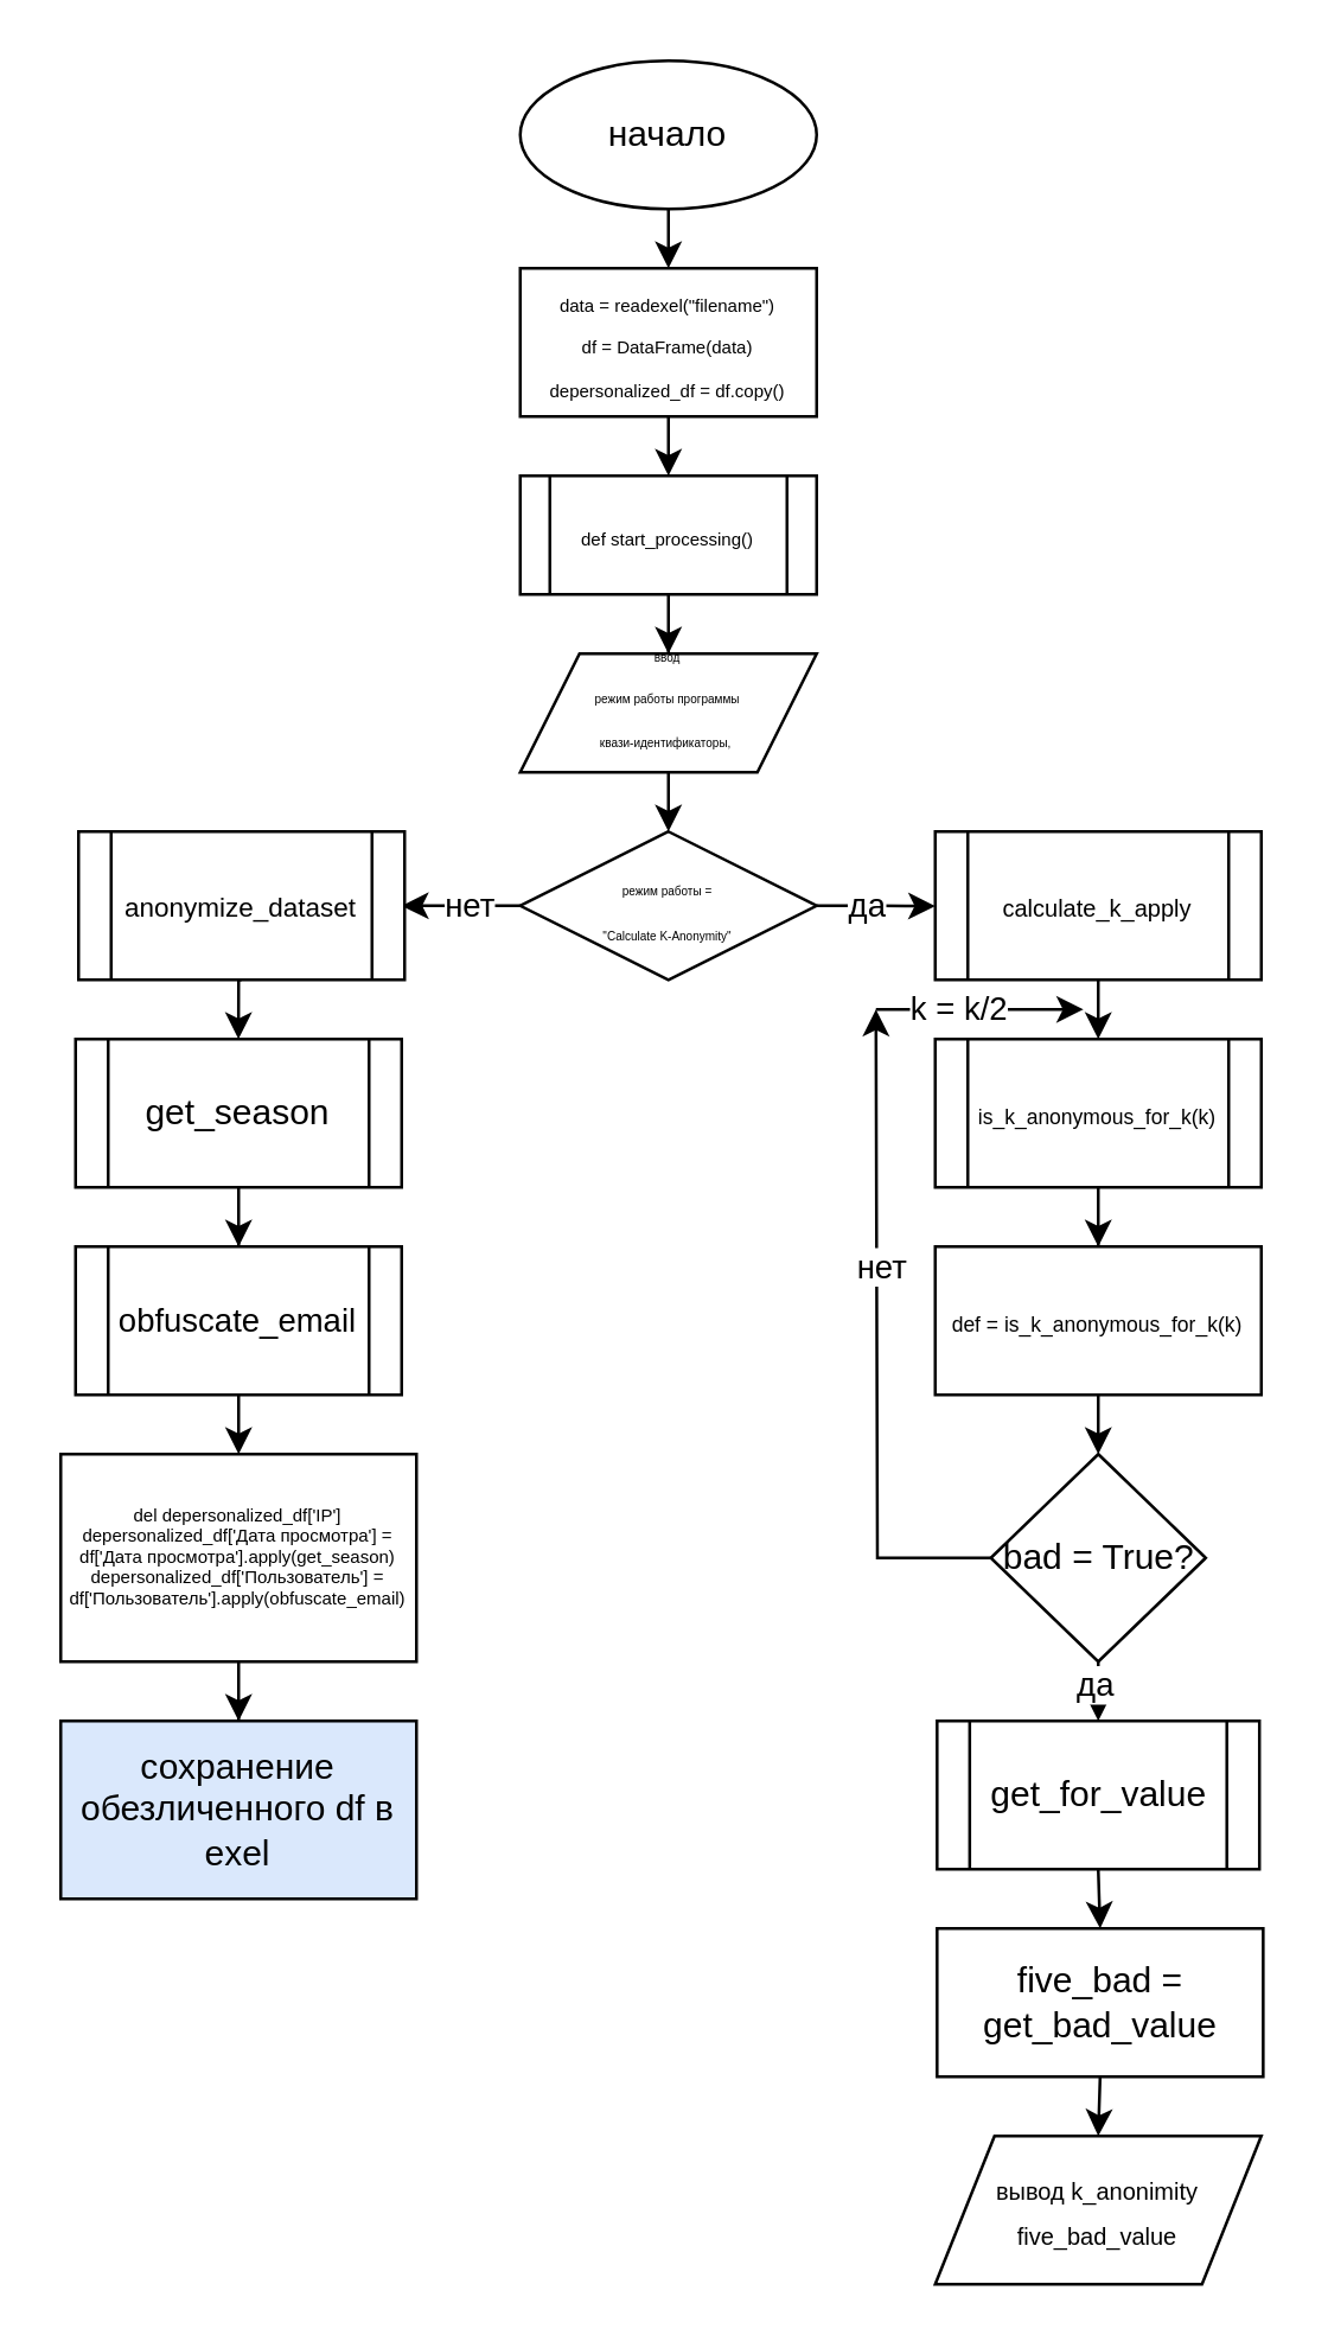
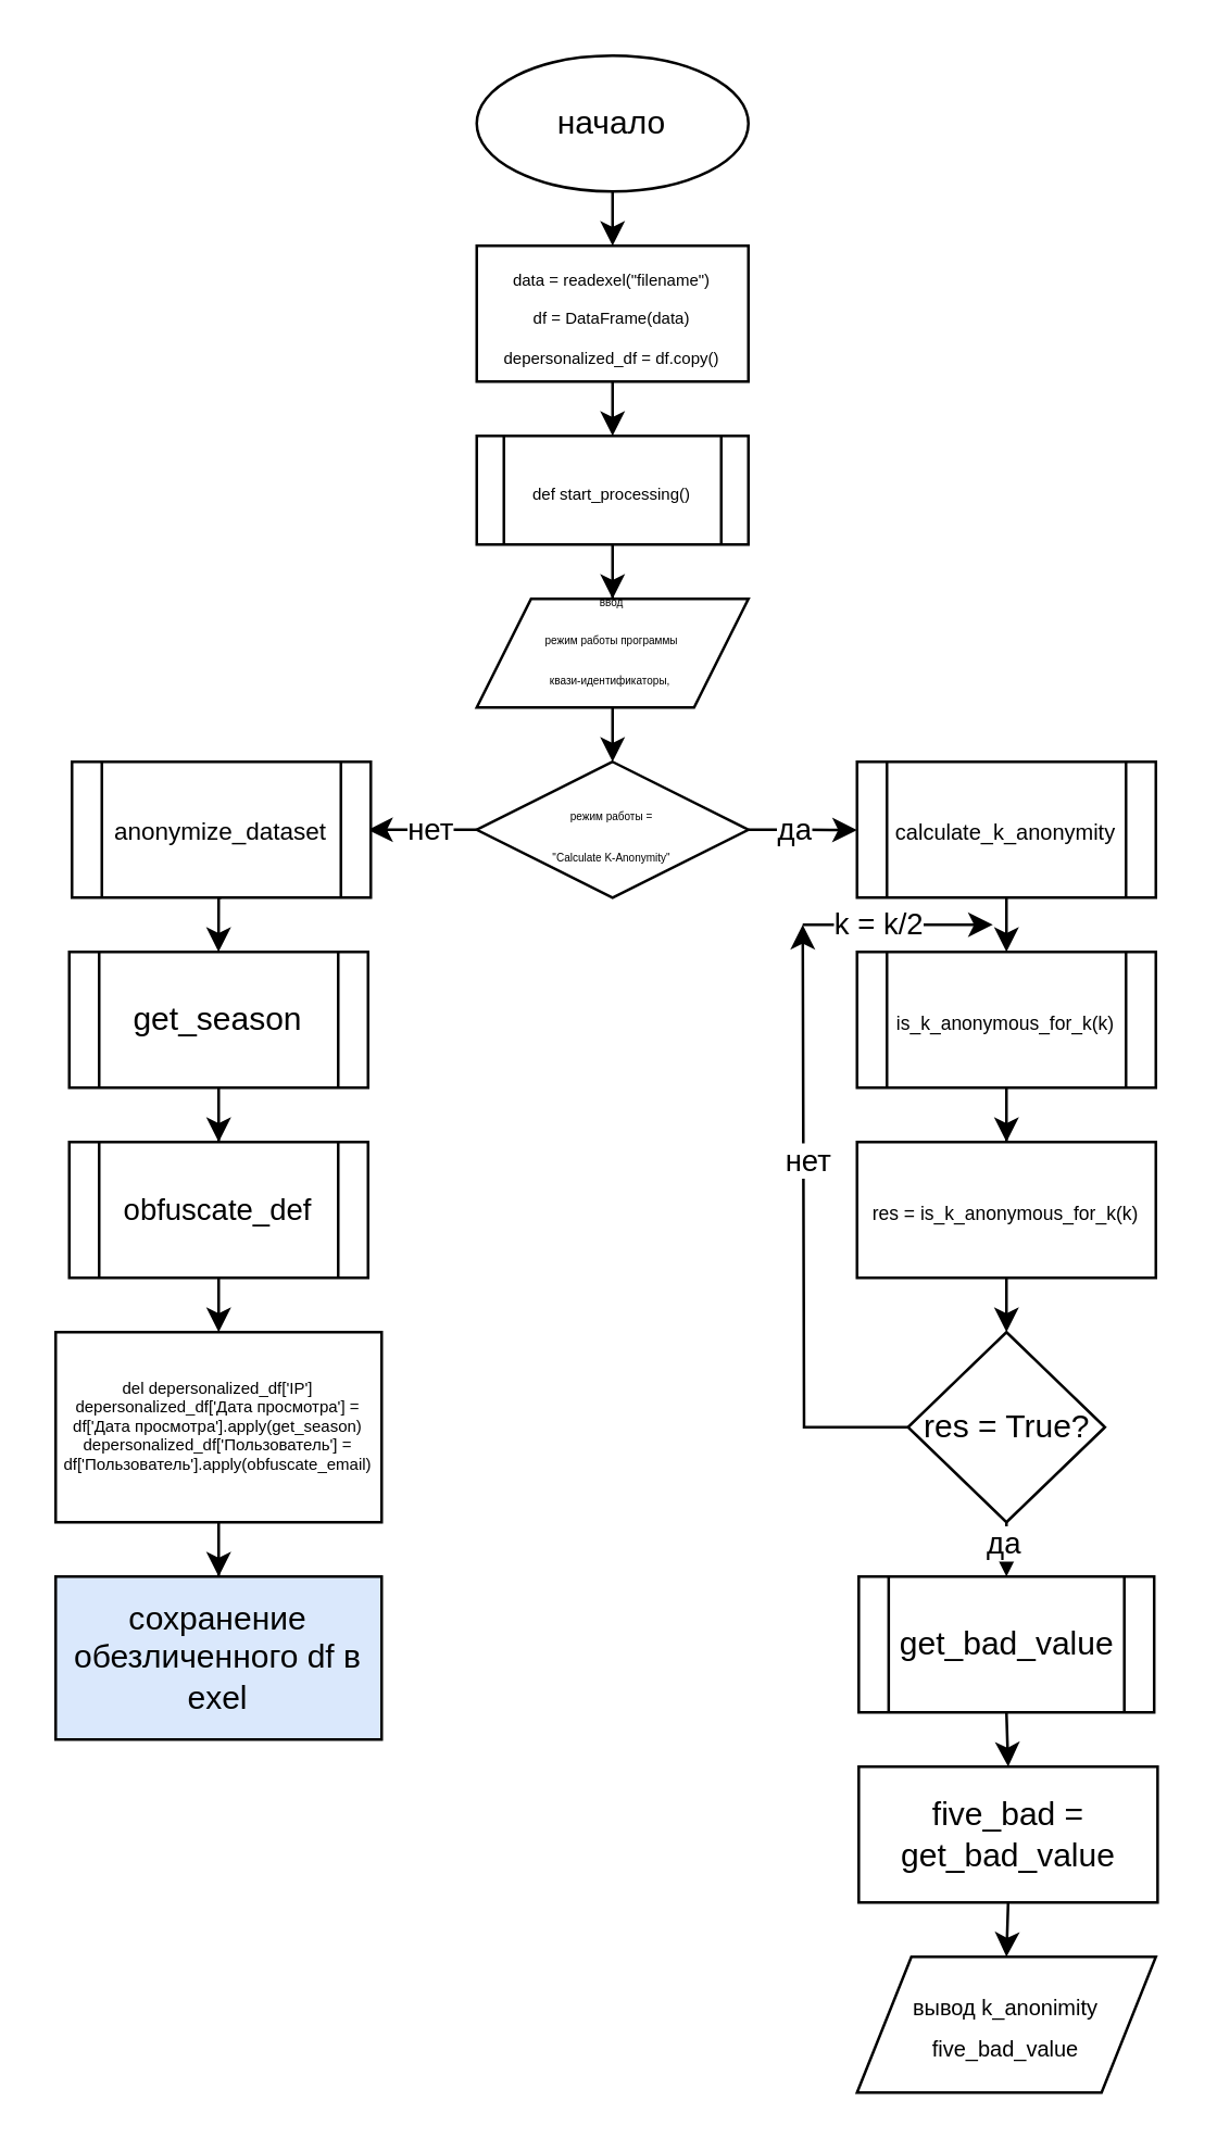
  <mxCell id="0" />
  <mxCell id="1" parent="0" />
  <mxCell id="2" value="" style="edgeStyle=orthogonalEdgeStyle;rounded=0;orthogonalLoop=1;jettySize=auto;html=1;" parent="1" source="3" edge="1"><mxGeometry relative="1" as="geometry"><mxPoint x="225" y="90" as="targetPoint" /></mxGeometry></mxCell>
  <mxCell id="3" value="начало" style="ellipse;whiteSpace=wrap;html=1;" parent="1" vertex="1"><mxGeometry x="175" y="20" width="100" height="50" as="geometry" /></mxCell>
  <mxCell id="4" value="&lt;span style=&quot;font-size: 6px;&quot;&gt;data = readexel(&quot;filename&quot;)&lt;br&gt;df = DataFrame(data)&lt;br&gt;depersonalized_df = df.copy()&lt;br&gt;&lt;/span&gt;" style="whiteSpace=wrap;html=1;" parent="1" vertex="1"><mxGeometry x="175" y="90" width="100" height="50" as="geometry" /></mxCell>
  <mxCell id="5" style="edgeStyle=orthogonalEdgeStyle;rounded=0;orthogonalLoop=1;jettySize=auto;html=1;" parent="1" edge="1"><mxGeometry relative="1" as="geometry"><mxPoint x="225" y="160" as="targetPoint" /><mxPoint x="225" y="140" as="sourcePoint" /></mxGeometry></mxCell>
  <mxCell id="6" value="&lt;font style=&quot;&quot;&gt;&lt;font style=&quot;font-size: 4px;&quot;&gt;ввод&lt;/font&gt;&lt;br&gt;&lt;/font&gt;&lt;font style=&quot;font-size: 4px;&quot;&gt;&lt;font style=&quot;font-size: 4px;&quot;&gt;режим работы программы&lt;br&gt;квази-идентификаторы,&amp;nbsp;&lt;br&gt;&lt;/font&gt;&lt;br&gt;&lt;/font&gt;" style="text;html=1;strokeColor=none;fillColor=none;align=center;verticalAlign=middle;whiteSpace=wrap;rounded=0;" parent="1" vertex="1"><mxGeometry x="195" y="227.5" width="60" height="25" as="geometry" /></mxCell>
  <mxCell id="7" style="edgeStyle=orthogonalEdgeStyle;rounded=0;orthogonalLoop=1;jettySize=auto;html=1;exitX=0.5;exitY=1;exitDx=0;exitDy=0;" parent="1" source="8" target="11" edge="1"><mxGeometry relative="1" as="geometry"><mxPoint x="224.895" y="220" as="targetPoint" /></mxGeometry></mxCell>
  <mxCell id="8" value="" style="shape=process;whiteSpace=wrap;html=1;backgroundOutline=1;" parent="1" vertex="1"><mxGeometry x="175" y="160" width="100" height="40" as="geometry" /></mxCell>
  <mxCell id="9" value="&lt;font style=&quot;font-size: 6px;&quot;&gt;def&amp;nbsp;start_processing()&lt;/font&gt;" style="text;html=1;strokeColor=none;fillColor=none;align=center;verticalAlign=middle;whiteSpace=wrap;rounded=0;" parent="1" vertex="1"><mxGeometry x="195" y="165" width="60" height="30" as="geometry" /></mxCell>
  <mxCell id="10" style="edgeStyle=orthogonalEdgeStyle;rounded=0;orthogonalLoop=1;jettySize=auto;html=1;exitX=0.5;exitY=1;exitDx=0;exitDy=0;entryX=0.5;entryY=0;entryDx=0;entryDy=0;" parent="1" source="11" target="16" edge="1"><mxGeometry relative="1" as="geometry" /></mxCell>
  <mxCell id="11" value="" style="shape=parallelogram;perimeter=parallelogramPerimeter;whiteSpace=wrap;html=1;fixedSize=1;strokeWidth=1;fillColor=none;" parent="1" vertex="1"><mxGeometry x="175" y="220" width="100" height="40" as="geometry" /></mxCell>
  <mxCell id="12" style="edgeStyle=orthogonalEdgeStyle;rounded=0;orthogonalLoop=1;jettySize=auto;html=1;exitX=1;exitY=0.5;exitDx=0;exitDy=0;" parent="1" source="16" edge="1"><mxGeometry relative="1" as="geometry"><mxPoint x="315" y="305.133" as="targetPoint" /></mxGeometry></mxCell>
  <mxCell id="13" value="да" style="edgeLabel;html=1;align=center;verticalAlign=middle;resizable=0;points=[];" parent="12" vertex="1" connectable="0"><mxGeometry x="-0.213" y="1" relative="1" as="geometry"><mxPoint as="offset" /></mxGeometry></mxCell>
  <mxCell id="14" style="edgeStyle=orthogonalEdgeStyle;rounded=0;orthogonalLoop=1;jettySize=auto;html=1;exitX=0;exitY=0.5;exitDx=0;exitDy=0;" edge="1" parent="1" source="16"><mxGeometry relative="1" as="geometry"><mxPoint x="135" y="305.056" as="targetPoint" /></mxGeometry></mxCell>
  <mxCell id="15" value="нет" style="edgeLabel;html=1;align=center;verticalAlign=middle;resizable=0;points=[];" vertex="1" connectable="0" parent="14"><mxGeometry x="-0.128" y="-1" relative="1" as="geometry"><mxPoint as="offset" /></mxGeometry></mxCell>
  <mxCell id="16" value="" style="rhombus;whiteSpace=wrap;html=1;" parent="1" vertex="1"><mxGeometry x="175" y="280" width="100" height="50" as="geometry" /></mxCell>
  <mxCell id="17" value="&lt;font style=&quot;font-size: 4px;&quot;&gt;режим работы = &quot;Calculate K-Anonymity&quot;&lt;/font&gt;" style="text;html=1;strokeColor=none;fillColor=none;align=center;verticalAlign=middle;whiteSpace=wrap;rounded=0;" parent="1" vertex="1"><mxGeometry x="200" y="295" width="50" height="20" as="geometry" /></mxCell>
  <mxCell id="18" value="" style="edgeStyle=orthogonalEdgeStyle;rounded=0;orthogonalLoop=1;jettySize=auto;html=1;" edge="1" parent="1" source="19" target="21"><mxGeometry relative="1" as="geometry"><Array as="points"><mxPoint x="370" y="340" /><mxPoint x="370" y="340" /></Array></mxGeometry></mxCell>
- <mxCell id="19" value="&lt;font style=&quot;font-size: 8px;&quot;&gt;calculate_k_apply&lt;/font&gt;" style="shape=process;whiteSpace=wrap;html=1;backgroundOutline=1;" vertex="1" parent="1"><mxGeometry x="315" y="280" width="110" height="50" as="geometry" /></mxCell>
+ <mxCell id="19" value="&lt;font style=&quot;font-size: 8px;&quot;&gt;calculate_k_anonymity&lt;/font&gt;" style="shape=process;whiteSpace=wrap;html=1;backgroundOutline=1;" vertex="1" parent="1"><mxGeometry x="315" y="280" width="110" height="50" as="geometry" /></mxCell>
  <mxCell id="20" value="" style="edgeStyle=orthogonalEdgeStyle;rounded=0;orthogonalLoop=1;jettySize=auto;html=1;" edge="1" parent="1" source="21" target="23"><mxGeometry relative="1" as="geometry" /></mxCell>
  <mxCell id="21" value="&lt;font style=&quot;font-size: 7px;&quot;&gt;is_k_anonymous_for_k(k)&lt;/font&gt;" style="shape=process;whiteSpace=wrap;html=1;backgroundOutline=1;" vertex="1" parent="1"><mxGeometry x="315" y="350" width="110" height="50" as="geometry" /></mxCell>
  <mxCell id="22" value="" style="edgeStyle=orthogonalEdgeStyle;rounded=0;orthogonalLoop=1;jettySize=auto;html=1;" edge="1" parent="1" source="23" target="28"><mxGeometry relative="1" as="geometry" /></mxCell>
- <mxCell id="23" value="&lt;font style=&quot;font-size: 7px;&quot;&gt;def =&amp;nbsp;is_k_anonymous_for_k(k)&lt;/font&gt;" style="whiteSpace=wrap;html=1;" vertex="1" parent="1"><mxGeometry x="315" y="420" width="110" height="50" as="geometry" /></mxCell>
+ <mxCell id="23" value="&lt;font style=&quot;font-size: 7px;&quot;&gt;res =&amp;nbsp;is_k_anonymous_for_k(k)&lt;/font&gt;" style="whiteSpace=wrap;html=1;" vertex="1" parent="1"><mxGeometry x="315" y="420" width="110" height="50" as="geometry" /></mxCell>
  <mxCell id="24" style="edgeStyle=orthogonalEdgeStyle;rounded=0;orthogonalLoop=1;jettySize=auto;html=1;exitX=0.5;exitY=1;exitDx=0;exitDy=0;entryX=0.5;entryY=0;entryDx=0;entryDy=0;" edge="1" parent="1" source="28" target="30"><mxGeometry relative="1" as="geometry"><mxPoint x="369.952" y="580" as="targetPoint" /></mxGeometry></mxCell>
  <mxCell id="25" value="да" style="edgeLabel;html=1;align=center;verticalAlign=middle;resizable=0;points=[];" vertex="1" connectable="0" parent="24"><mxGeometry x="-0.281" y="-2" relative="1" as="geometry"><mxPoint as="offset" /></mxGeometry></mxCell>
  <mxCell id="26" style="edgeStyle=orthogonalEdgeStyle;rounded=0;orthogonalLoop=1;jettySize=auto;html=1;exitX=0;exitY=0.5;exitDx=0;exitDy=0;" edge="1" parent="1" source="28"><mxGeometry relative="1" as="geometry"><mxPoint x="295" y="340" as="targetPoint" /></mxGeometry></mxCell>
  <mxCell id="27" value="нет" style="edgeLabel;html=1;align=center;verticalAlign=middle;resizable=0;points=[];" vertex="1" connectable="0" parent="26"><mxGeometry x="0.224" y="-1" relative="1" as="geometry"><mxPoint as="offset" /></mxGeometry></mxCell>
- <mxCell id="28" value="bad = True?" style="rhombus;whiteSpace=wrap;html=1;" vertex="1" parent="1"><mxGeometry x="333.75" y="490" width="72.5" height="70" as="geometry" /></mxCell>
+ <mxCell id="28" value="res = True?" style="rhombus;whiteSpace=wrap;html=1;" vertex="1" parent="1"><mxGeometry x="333.75" y="490" width="72.5" height="70" as="geometry" /></mxCell>
  <mxCell id="29" style="edgeStyle=orthogonalEdgeStyle;rounded=0;orthogonalLoop=1;jettySize=auto;html=1;exitX=0.5;exitY=1;exitDx=0;exitDy=0;entryX=0.5;entryY=0;entryDx=0;entryDy=0;" edge="1" parent="1" source="30" target="32"><mxGeometry relative="1" as="geometry" /></mxCell>
- <mxCell id="30" value="get_for_value" style="shape=process;whiteSpace=wrap;html=1;backgroundOutline=1;" vertex="1" parent="1"><mxGeometry x="315.63" y="580" width="108.75" height="50" as="geometry" /></mxCell>
+ <mxCell id="30" value="get_bad_value" style="shape=process;whiteSpace=wrap;html=1;backgroundOutline=1;" vertex="1" parent="1"><mxGeometry x="315.63" y="580" width="108.75" height="50" as="geometry" /></mxCell>
  <mxCell id="31" style="edgeStyle=orthogonalEdgeStyle;rounded=0;orthogonalLoop=1;jettySize=auto;html=1;exitX=0.5;exitY=1;exitDx=0;exitDy=0;entryX=0.5;entryY=0;entryDx=0;entryDy=0;" edge="1" parent="1" source="32" target="33"><mxGeometry relative="1" as="geometry" /></mxCell>
  <mxCell id="32" value="five_bad = get_bad_value" style="whiteSpace=wrap;html=1;" vertex="1" parent="1"><mxGeometry x="315.63" y="650" width="110.01" height="50" as="geometry" /></mxCell>
  <mxCell id="33" value="&lt;font style=&quot;font-size: 8px;&quot;&gt;вывод k_anonimity&lt;br&gt;five_bad_value&lt;/font&gt;" style="shape=parallelogram;perimeter=parallelogramPerimeter;whiteSpace=wrap;html=1;fixedSize=1;" vertex="1" parent="1"><mxGeometry x="315" y="720" width="110" height="50" as="geometry" /></mxCell>
  <mxCell id="34" value="" style="endArrow=classic;html=1;rounded=0;" edge="1" parent="1"><mxGeometry width="50" height="50" relative="1" as="geometry"><mxPoint x="295" y="340" as="sourcePoint" /><mxPoint x="365" y="340" as="targetPoint" /></mxGeometry></mxCell>
  <mxCell id="35" value="k = k/2" style="edgeLabel;html=1;align=center;verticalAlign=middle;resizable=0;points=[];" vertex="1" connectable="0" parent="34"><mxGeometry x="-0.238" y="1" relative="1" as="geometry"><mxPoint as="offset" /></mxGeometry></mxCell>
  <mxCell id="36" style="edgeStyle=orthogonalEdgeStyle;rounded=0;orthogonalLoop=1;jettySize=auto;html=1;exitX=0.5;exitY=1;exitDx=0;exitDy=0;" edge="1" parent="1" source="37"><mxGeometry relative="1" as="geometry"><mxPoint x="79.952" y="350" as="targetPoint" /></mxGeometry></mxCell>
  <mxCell id="37" value="&lt;font style=&quot;font-size: 9px;&quot;&gt;anonymize_dataset&lt;/font&gt;" style="shape=process;whiteSpace=wrap;html=1;backgroundOutline=1;" vertex="1" parent="1"><mxGeometry x="26" y="280" width="110" height="50" as="geometry" /></mxCell>
  <mxCell id="38" value="" style="edgeStyle=orthogonalEdgeStyle;rounded=0;orthogonalLoop=1;jettySize=auto;html=1;" edge="1" parent="1" source="39" target="41"><mxGeometry relative="1" as="geometry" /></mxCell>
  <mxCell id="39" value="get_season" style="shape=process;whiteSpace=wrap;html=1;backgroundOutline=1;" vertex="1" parent="1"><mxGeometry x="25" y="350" width="110" height="50" as="geometry" /></mxCell>
  <mxCell id="40" value="" style="edgeStyle=orthogonalEdgeStyle;rounded=0;orthogonalLoop=1;jettySize=auto;html=1;" edge="1" parent="1" source="41"><mxGeometry relative="1" as="geometry"><mxPoint x="80" y="490" as="targetPoint" /></mxGeometry></mxCell>
- <mxCell id="41" value="&lt;font style=&quot;font-size: 11px;&quot;&gt;obfuscate_email&lt;/font&gt;" style="shape=process;whiteSpace=wrap;html=1;backgroundOutline=1;" vertex="1" parent="1"><mxGeometry x="25" y="420" width="110" height="50" as="geometry" /></mxCell>
+ <mxCell id="41" value="&lt;font style=&quot;font-size: 11px;&quot;&gt;obfuscate_def&lt;/font&gt;" style="shape=process;whiteSpace=wrap;html=1;backgroundOutline=1;" vertex="1" parent="1"><mxGeometry x="25" y="420" width="110" height="50" as="geometry" /></mxCell>
  <mxCell id="42" value="" style="edgeStyle=orthogonalEdgeStyle;rounded=0;orthogonalLoop=1;jettySize=auto;html=1;" edge="1" parent="1" source="43" target="44"><mxGeometry relative="1" as="geometry" /></mxCell>
  <mxCell id="43" value="&lt;div style=&quot;font-size: 6px;&quot;&gt;&lt;font style=&quot;font-size: 6px;&quot;&gt;del depersonalized_df['IP']&lt;/font&gt;&lt;/div&gt;&lt;div style=&quot;font-size: 6px;&quot;&gt;&lt;font style=&quot;font-size: 6px;&quot;&gt;&lt;font style=&quot;font-size: 6px;&quot;&gt;depersonalized_df&lt;/font&gt;&lt;font style=&quot;font-size: 6px;&quot;&gt;['&lt;/font&gt;&lt;font style=&quot;font-size: 6px;&quot;&gt;Дата &lt;/font&gt;&lt;font style=&quot;font-size: 6px;&quot;&gt;просмотра'] = df['Дата просмотра'].apply(get_season)&lt;br&gt;&lt;/font&gt;&lt;/font&gt;&lt;/div&gt;&lt;div style=&quot;font-size: 6px;&quot;&gt;&lt;font style=&quot;font-size: 6px;&quot;&gt;depersonalized_df['Пользователь'] = df['Пользователь'].apply(obfuscate_email)&lt;/font&gt;&lt;br&gt;&lt;/div&gt;" style="whiteSpace=wrap;html=1;" vertex="1" parent="1"><mxGeometry x="20" y="490" width="120" height="70" as="geometry" /></mxCell>
  <mxCell id="44" value="сохранение обезличенного df в exel" style="whiteSpace=wrap;html=1;fillColor=#dae8fc;" vertex="1" parent="1"><mxGeometry x="20" y="580" width="120" height="60" as="geometry" /></mxCell>
